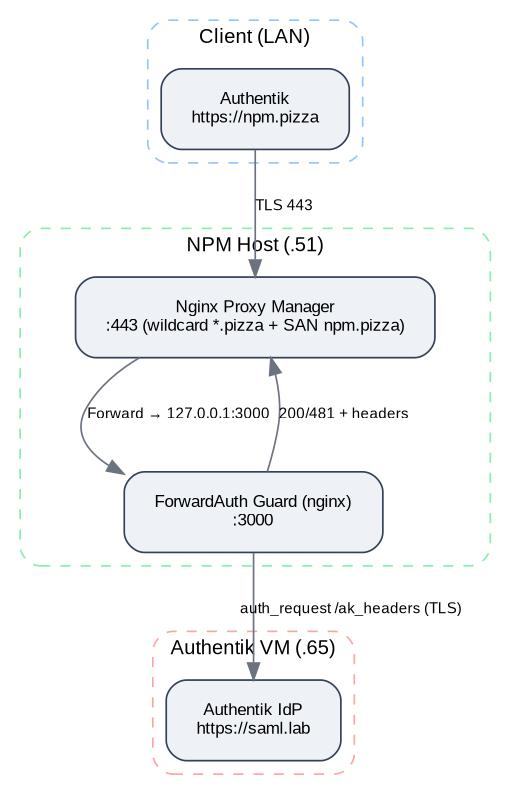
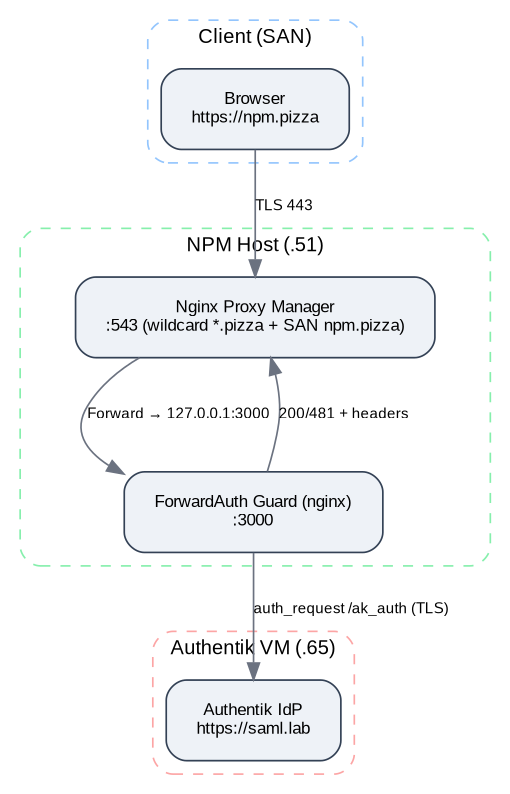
  digraph {
    fontname=Arial
    fontsize=10
    nodesep=0.5
    rankdir=TB
    ranksep=0.8
    node [color="#334155" fillcolor="#eef2f7" fontname=Arial fontsize=10 margin="0.25,0.18" shape=box style="rounded,filled"]
    edge [color="#6b7280" fontname=Arial fontsize=9]
-   n1 [label="Nginx Proxy Manager\n:443 (wildcard *.pizza + SAN npm.pizza)"]
+   n1 [label="Nginx Proxy Manager\n:543 (wildcard *.pizza + SAN npm.pizza)"]
    n2 [label="ForwardAuth Guard (nginx)\n:3000"]
-   n3 [label="Authentik\nhttps://npm.pizza"]
+   n3 [label="Browser\nhttps://npm.pizza"]
    n4 [label="Authentik IdP\nhttps://saml.lab"]
    subgraph cluster_1 {
      color="#86efac"
      fontsize=12
      label="NPM Host (.51)"
      labelloc=t
      style="rounded,dashed"
      n1
      n2
    }
    subgraph cluster_2 {
      color="#93c5fd"
      fontsize=12
-     label="Client (LAN)"
+     label="Client (SAN)"
      labelloc=t
      style="rounded,dashed"
      n3
    }
    subgraph cluster_3 {
      color="#fca5a5"
      fontsize=12
      label="Authentik VM (.65)"
      labelloc=t
      style="rounded,dashed"
      n4
    }
    n1 -> n2 [label="Forward → 127.0.0.1:3000"]
    n2 -> n1 [label="200/481 + headers"]
-   n2 -> n4 [label="auth_request /ak_headers (TLS)"]
+   n2 -> n4 [label="auth_request /ak_auth (TLS)"]
    n3 -> n1 [label="TLS 443"]
  }
